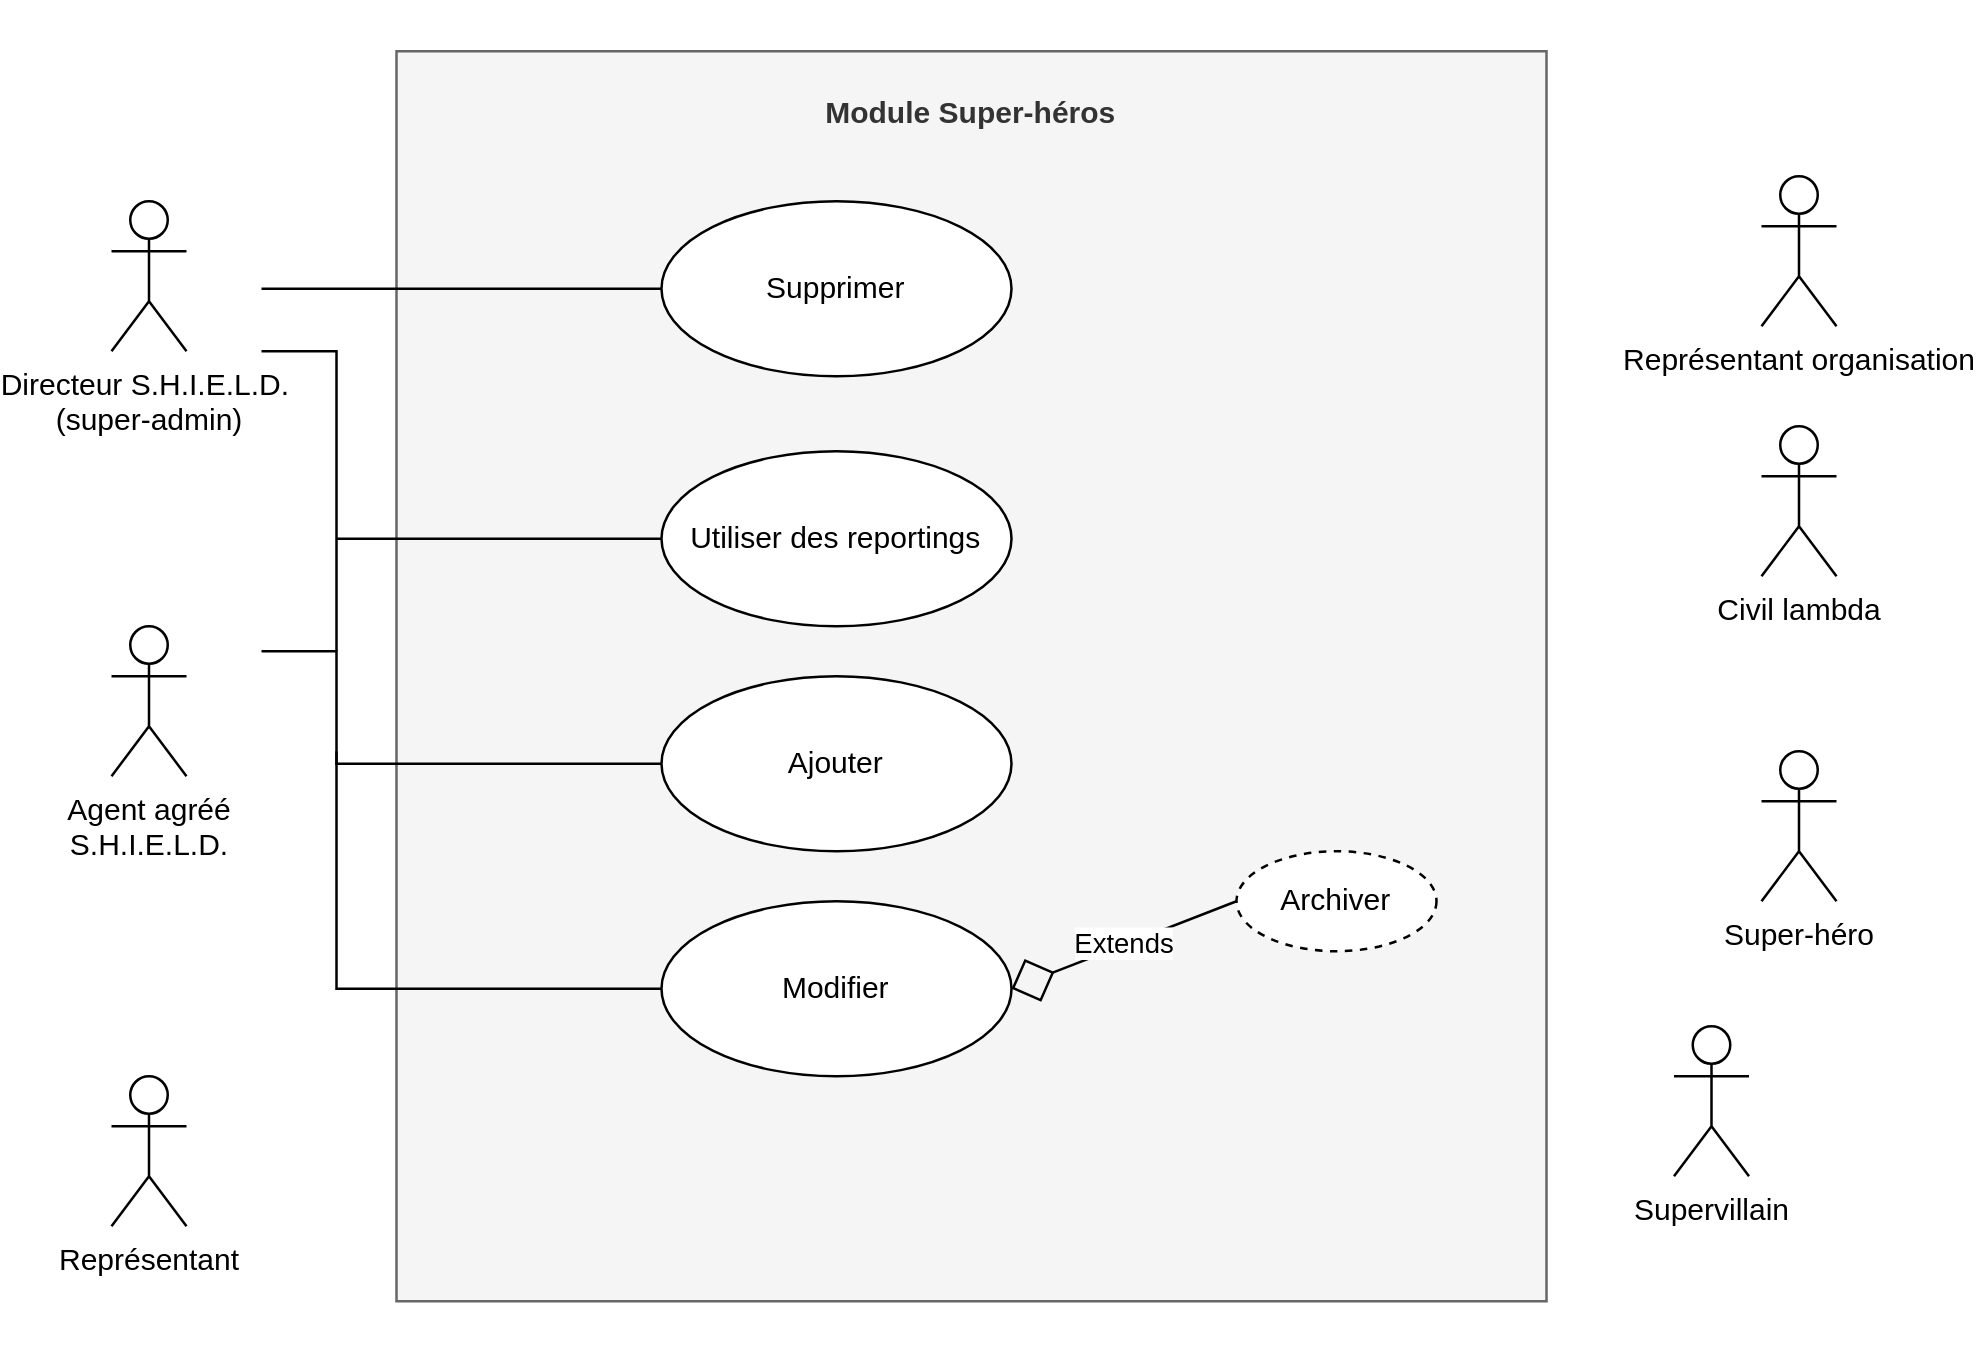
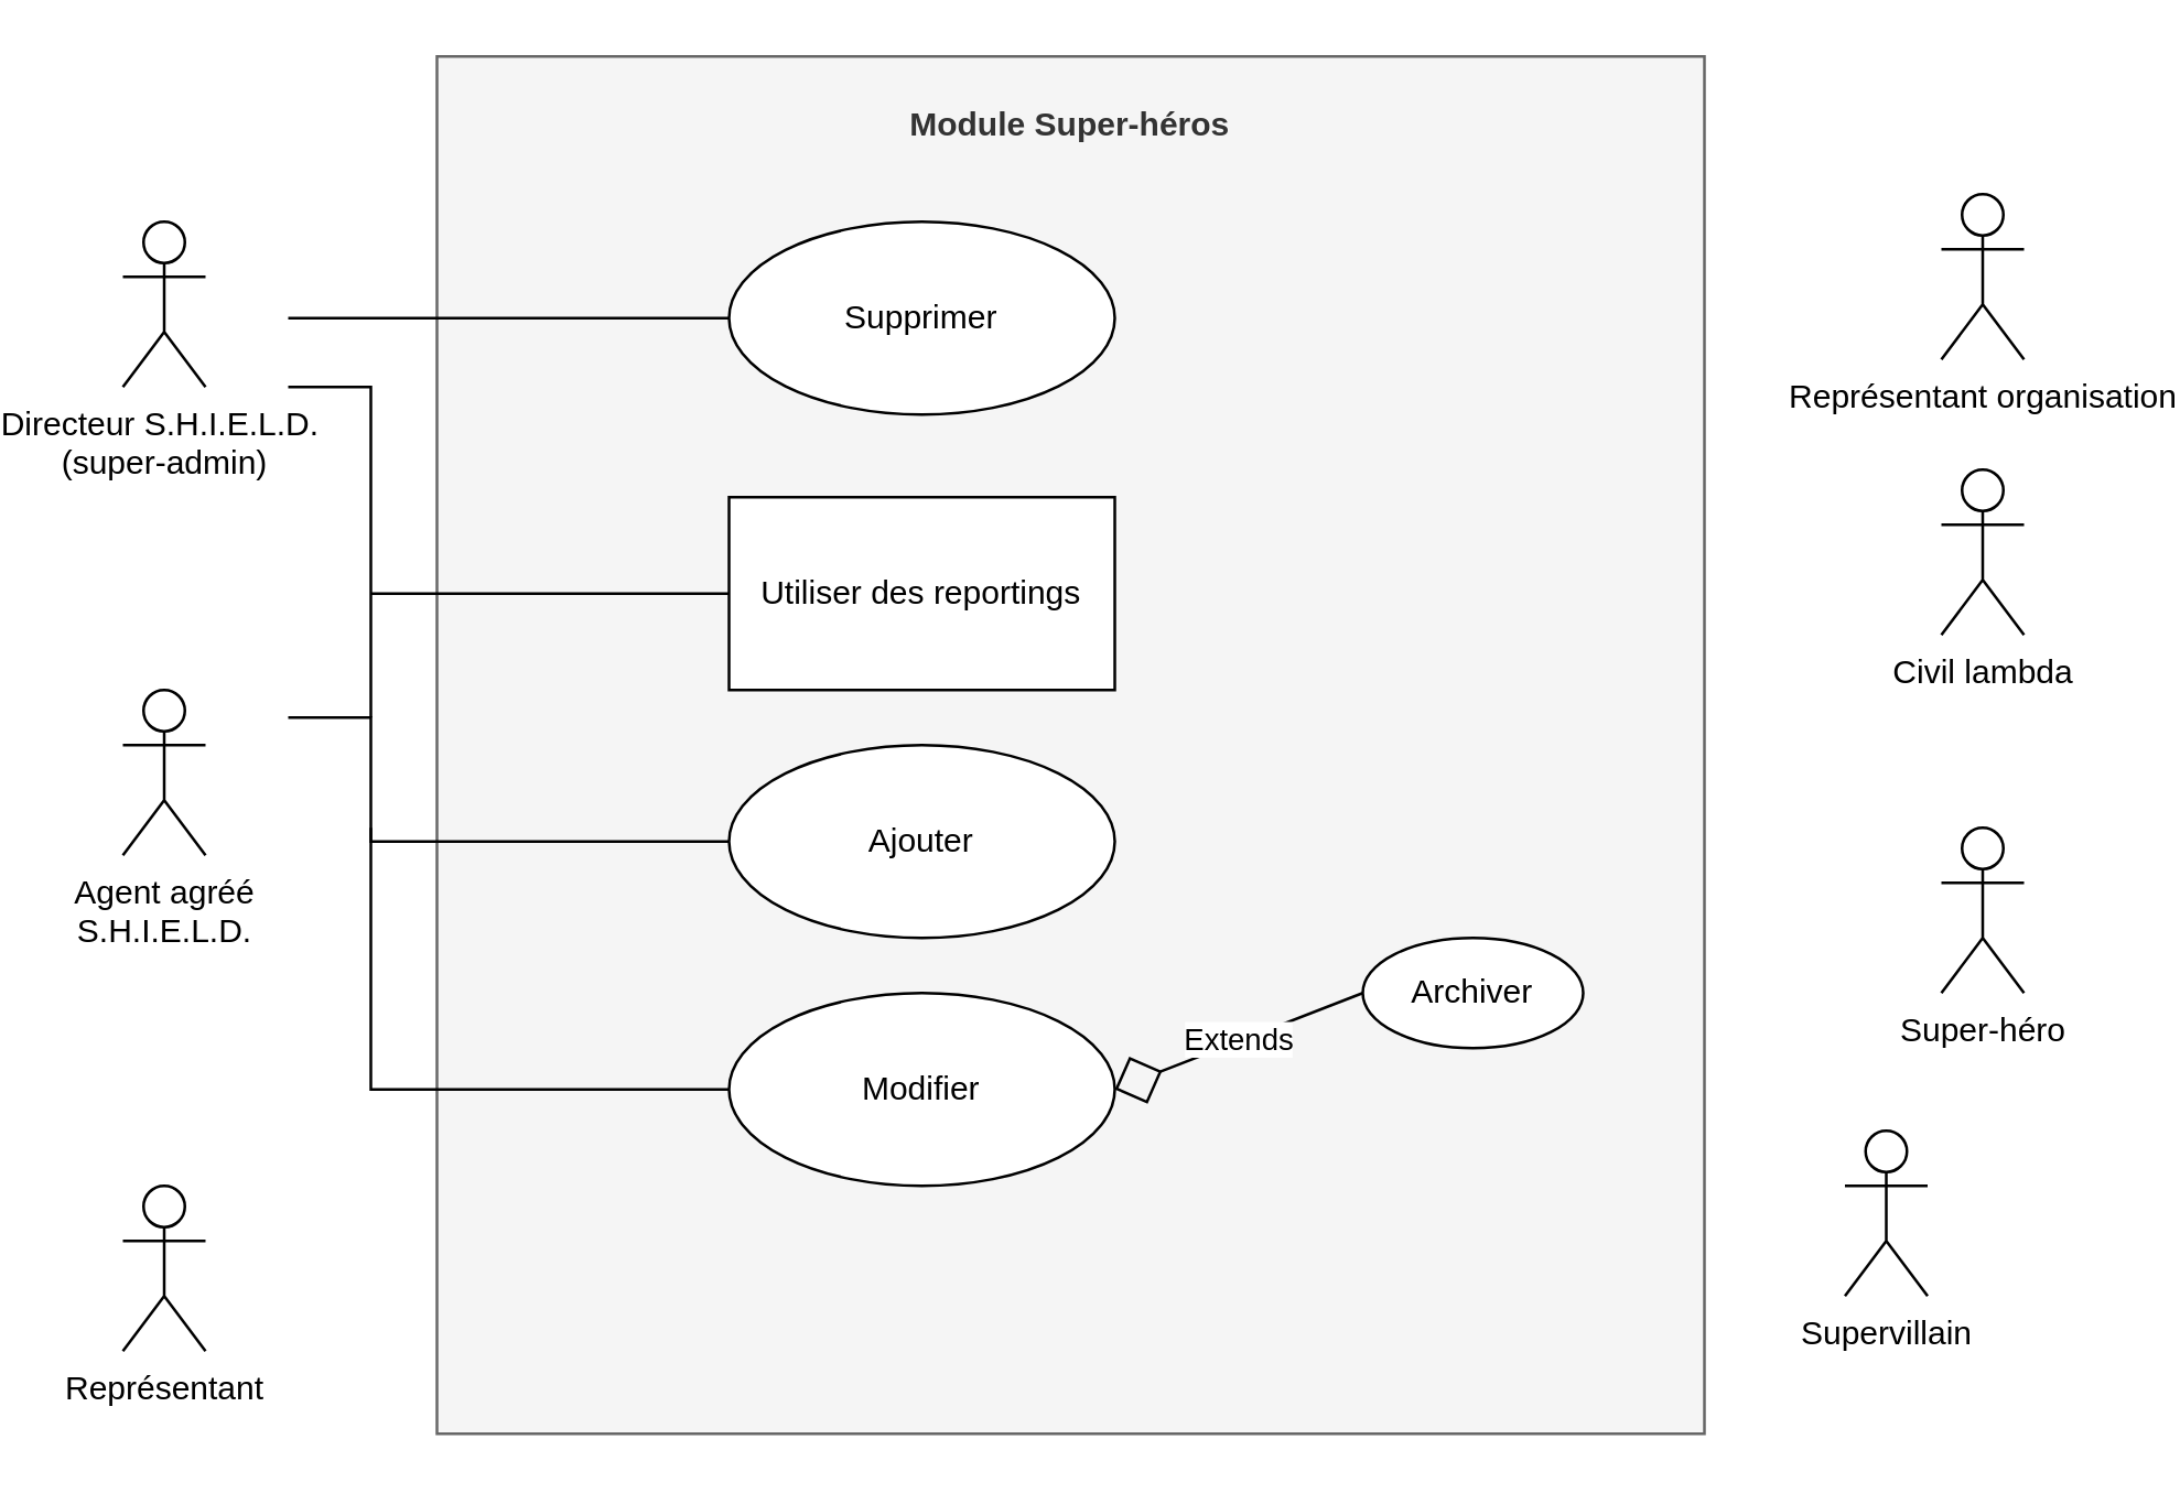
  <mxCell id="0" />
  <mxCell id="1" parent="0" />
  <mxCell id="2" value="&lt;p style=&quot;margin: 0px ; margin-top: 4px ; text-align: center&quot;&gt;&lt;br&gt;&lt;b&gt;Modul&lt;/b&gt;&lt;b&gt;e Super-héros&lt;/b&gt;&lt;/p&gt;" style="verticalAlign=top;align=left;overflow=fill;fontSize=12;fontFamily=Helvetica;html=1;fillColor=#f5f5f5;strokeColor=#666666;fontColor=#333333;" parent="1" vertex="1"><mxGeometry x="134" y="20" width="460" height="500" as="geometry" /></mxCell>
  <mxCell id="3" value="Super-héro&lt;br&gt;" style="shape=umlActor;verticalLabelPosition=bottom;verticalAlign=top;html=1;" parent="1" vertex="1"><mxGeometry x="680" y="300" width="30" height="60" as="geometry" /></mxCell>
  <mxCell id="4" value="Ajouter" style="ellipse;whiteSpace=wrap;html=1;" parent="1" vertex="1"><mxGeometry x="240" y="270" width="140" height="70" as="geometry" /></mxCell>
  <mxCell id="5" value="Civil lambda" style="shape=umlActor;verticalLabelPosition=bottom;verticalAlign=top;html=1;" parent="1" vertex="1"><mxGeometry x="680" y="170" width="30" height="60" as="geometry" /></mxCell>
  <mxCell id="6" value="Agent agréé &lt;br&gt;S.H.I.E.L.D." style="shape=umlActor;verticalLabelPosition=bottom;verticalAlign=top;html=1;" parent="1" vertex="1"><mxGeometry x="20" y="250" width="30" height="60" as="geometry" /></mxCell>
  <mxCell id="7" value="Directeur S.H.I.E.L.D.&amp;nbsp;&lt;br&gt;(super-admin)" style="shape=umlActor;verticalLabelPosition=bottom;verticalAlign=top;html=1;" parent="1" vertex="1"><mxGeometry x="20" y="80" width="30" height="60" as="geometry" /></mxCell>
  <mxCell id="8" value="Supervillain" style="shape=umlActor;verticalLabelPosition=bottom;verticalAlign=top;html=1;" parent="1" vertex="1"><mxGeometry x="645" y="410" width="30" height="60" as="geometry" /></mxCell>
  <mxCell id="9" value="Représentant organisation" style="shape=umlActor;verticalLabelPosition=bottom;verticalAlign=top;html=1;" parent="1" vertex="1"><mxGeometry x="680" y="70" width="30" height="60" as="geometry" /></mxCell>
  <mxCell id="10" value="Représentant" style="shape=umlActor;verticalLabelPosition=bottom;verticalAlign=top;html=1;" parent="1" vertex="1"><mxGeometry x="20" y="430" width="30" height="60" as="geometry" /></mxCell>
  <mxCell id="11" value="Modifier" style="ellipse;whiteSpace=wrap;html=1;" parent="1" vertex="1"><mxGeometry x="240" y="360" width="140" height="70" as="geometry" /></mxCell>
  <mxCell id="12" value="Supprimer" style="ellipse;whiteSpace=wrap;html=1;" parent="1" vertex="1"><mxGeometry x="240" y="80" width="140" height="70" as="geometry" /></mxCell>
- <mxCell id="13" value="Utiliser des reportings" style="ellipse;whiteSpace=wrap;html=1;" parent="1" vertex="1"><mxGeometry x="240" y="180" width="140" height="70" as="geometry" /></mxCell>
- <mxCell id="14" value="Archiver" style="ellipse;whiteSpace=wrap;html=1;dashed=1;" parent="1" vertex="1"><mxGeometry x="470" y="340" width="80" height="40" as="geometry" /></mxCell>
+ <mxCell id="13" value="Utiliser des reportings" style="whiteSpace=wrap;html=1;rounded=0;" parent="1" vertex="1"><mxGeometry x="240" y="180" width="140" height="70" as="geometry" /></mxCell>
+ <mxCell id="14" value="Archiver" style="ellipse;whiteSpace=wrap;html=1;" parent="1" vertex="1"><mxGeometry x="470" y="340" width="80" height="40" as="geometry" /></mxCell>
  <mxCell id="15" value="Extends" style="endArrow=diamond;endSize=16;endFill=0;html=1;entryX=1;entryY=0.5;entryDx=0;entryDy=0;exitX=0;exitY=0.5;exitDx=0;exitDy=0;" parent="1" source="14" target="11" edge="1"><mxGeometry width="160" relative="1" as="geometry"><mxPoint x="390" y="270" as="sourcePoint" /><mxPoint x="550" y="270" as="targetPoint" /></mxGeometry></mxCell>
  <mxCell id="16" value="" style="endArrow=none;html=1;rounded=0;entryX=0;entryY=0.5;entryDx=0;entryDy=0;" parent="1" target="12" edge="1"><mxGeometry relative="1" as="geometry"><mxPoint x="80" y="115" as="sourcePoint" /><mxPoint x="550" y="270" as="targetPoint" /></mxGeometry></mxCell>
  <mxCell id="17" value="" style="endArrow=none;html=1;rounded=0;entryX=0;entryY=0.5;entryDx=0;entryDy=0;" parent="1" target="13" edge="1"><mxGeometry relative="1" as="geometry"><mxPoint x="80" y="140" as="sourcePoint" /><mxPoint x="230" y="204.66" as="targetPoint" /><Array as="points"><mxPoint x="110" y="140" /><mxPoint x="110" y="260" /><mxPoint x="110" y="215" /></Array></mxGeometry></mxCell>
  <mxCell id="18" value="" style="endArrow=none;html=1;rounded=0;entryX=0;entryY=0.5;entryDx=0;entryDy=0;" parent="1" target="11" edge="1"><mxGeometry relative="1" as="geometry"><mxPoint x="110" y="300" as="sourcePoint" /><mxPoint x="220" y="279.66" as="targetPoint" /><Array as="points"><mxPoint x="110" y="395" /></Array></mxGeometry></mxCell>
  <mxCell id="19" value="" style="endArrow=none;html=1;rounded=0;entryX=0;entryY=0.5;entryDx=0;entryDy=0;" parent="1" target="4" edge="1"><mxGeometry relative="1" as="geometry"><mxPoint x="80" y="260" as="sourcePoint" /><mxPoint x="250" y="405" as="targetPoint" /><Array as="points"><mxPoint x="110" y="260" /><mxPoint x="110" y="305" /></Array></mxGeometry></mxCell>
